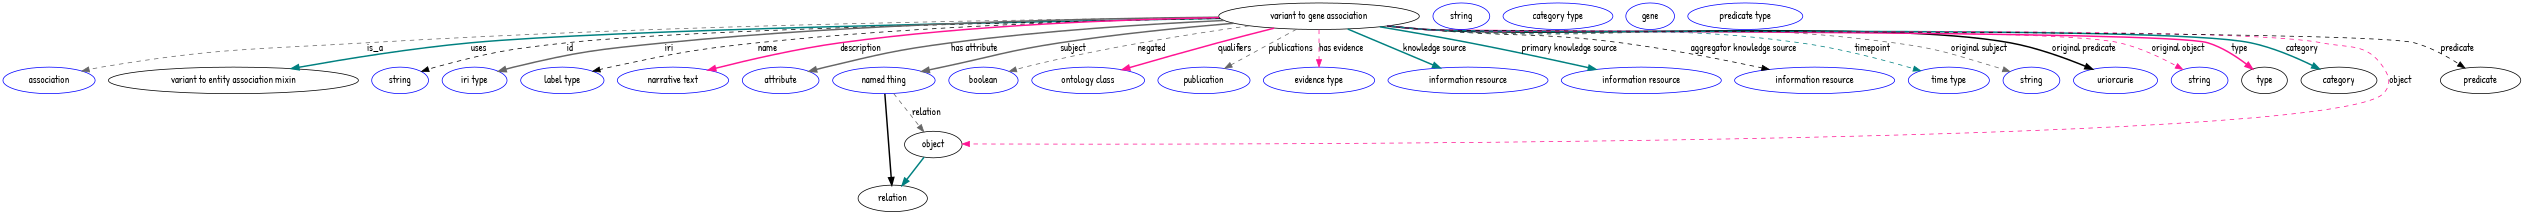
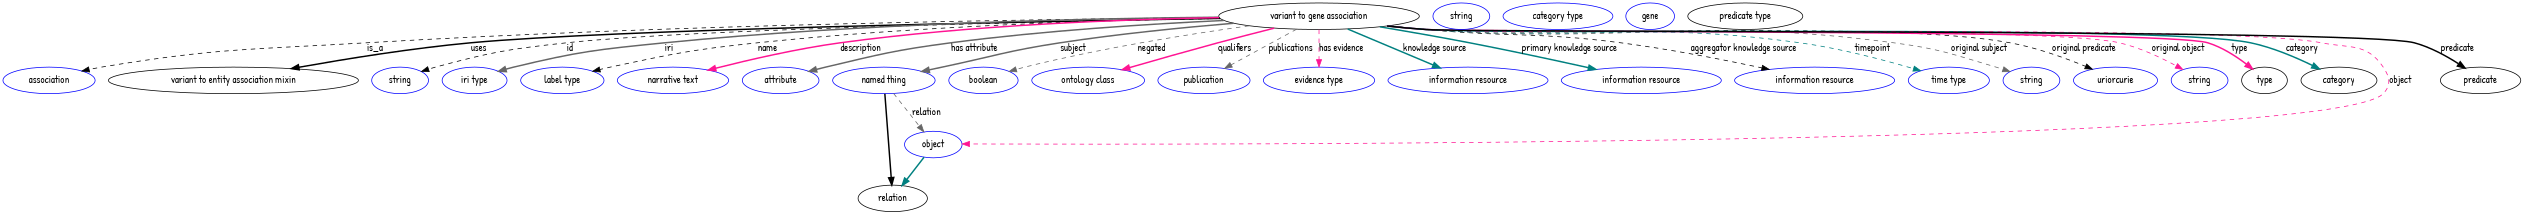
  digraph {
    fontname="Patrick Hand"
    node [fontname="Patrick Hand" color=blue]
    edge [color=gray40 fontname="Patrick Hand" style=bold]
    n1 [height=0.5 label="variant to gene association" width=3.7733 color=""]
    association [height=0.5 width=1.7332]
    "variant to entity association mixin" [height=0.5 width=4.7121 color=""]
    n4 [height=0.5 label=string width=1.0652]
    n5 [height=0.5 label="iri type" width=1.2277]
    n6 [height=0.5 label="label type" width=1.5707]
    n7 [height=0.5 label="narrative text" width=2.0943]
    n8 [height=0.5 label=attribute width=1.4443]
    n9 [height=0.5 label="named thing" width=1.9318]
    n10 [height=0.5 label=boolean width=1.2999]
    n11 [height=0.5 label="ontology class" width=2.1304]
    n12 [height=0.5 label=publication width=1.7332]
    n13 [height=0.5 label="evidence type" width=2.0943]
    n14 [height=0.5 label="information resource" width=3.015]
    n15 [height=0.5 label="information resource" width=3.015]
    n16 [height=0.5 label="information resource" width=3.015]
    n17 [height=0.5 label="time type" width=1.5346]
    n18 [height=0.5 label=string width=1.0652]
    n19 [height=0.5 label=uriorcurie width=1.5887]
    n20 [height=0.5 label=string width=1.0652]
    type [height=0.5 width=0.86659 color=""]
    category [height=0.5 width=1.4263 color=""]
-   object [height=0.5 width=1.0832 color=""]
+   object [height=0.5 width=1.0832]
    predicate [height=0.5 width=1.5165 color=""]
    relation [height=0.5 width=1.2999 color=""]
    n26 [height=0.5 label=string width=1.0652]
    n27 [height=0.5 label="category type" width=2.0762]
    n28 [height=0.5 label=gene width=0.92075]
-   n29 [height=0.5 label="predicate type" width=2.1665]
-   n1 -> association [label=is_a style=dashed]
-   n1 -> "variant to entity association mixin" [color=teal label=uses]
+   n29 [color=black height=0.5 label="predicate type" width=2.1665]
+   n1 -> association [color=black label=is_a style=dashed]
+   n1 -> "variant to entity association mixin" [color=black label=uses]
    n1 -> n4 [color=black label=id style=dashed]
    n1 -> n5 [label=iri]
    n1 -> n6 [color=black label=name style=dashed]
    n1 -> n7 [color=deeppink label=description]
    n1 -> n8 [label="has attribute"]
    n1 -> n9 [label=subject]
    n1 -> n10 [label=negated style=dashed]
    n1 -> n11 [color=deeppink label=qualifiers]
    n1 -> n12 [label=publications style=dashed]
    n1 -> n13 [color=deeppink label="has evidence" style=dashed]
    n1 -> n14 [color=teal label="knowledge source"]
    n1 -> n15 [color=teal label="primary knowledge source"]
    n1 -> n16 [color=black label="aggregator knowledge source" style=dashed]
    n1 -> n17 [color=teal label=timepoint style=dashed]
    n1 -> n18 [label="original subject" style=dashed]
-   n1 -> n19 [color=black label="original predicate"]
+   n1 -> n19 [color=black label="original predicate" style=dashed]
    n1 -> n20 [color=deeppink label="original object" style=dashed]
    n1 -> type [color=deeppink label=type]
    n1 -> category [color=teal label=category]
    n1 -> object [color=deeppink label=object style=dashed]
-   n1 -> predicate [color=black label=predicate style=dashed]
+   n1 -> predicate [color=black label=predicate]
    n9 -> object [label=relation style=dashed]
    n9 -> relation [color=black]
    object -> relation [color=teal]
  }
